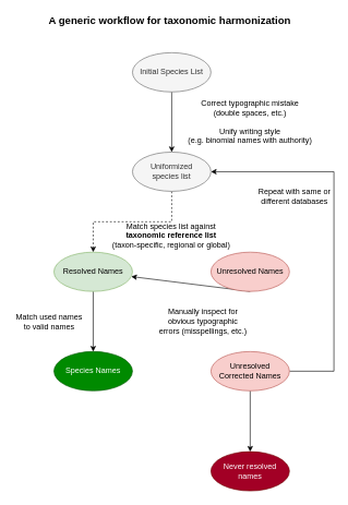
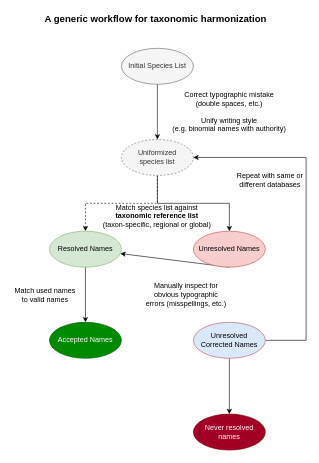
  <mxCell id="0" />
  <mxCell id="1" parent="0" />
  <mxCell id="2" value="A generic workflow for taxonomic harmonization&amp;nbsp;" style="text;html=1;strokeColor=none;fillColor=none;align=center;verticalAlign=middle;whiteSpace=wrap;rounded=0;fontSize=16;fontStyle=1" vertex="1" parent="1"><mxGeometry x="55" y="20" width="413" height="20" as="geometry" /></mxCell>
  <mxCell id="3" style="rounded=0;orthogonalLoop=1;jettySize=auto;html=1;exitX=0.5;exitY=1;exitDx=0;exitDy=0;entryX=0.5;entryY=0;entryDx=0;entryDy=0;fontSize=16;" edge="1" parent="1" source="4" target="7"><mxGeometry relative="1" as="geometry" /></mxCell>
  <mxCell id="4" value="&lt;font style=&quot;font-size: 12px&quot;&gt;Initial Species List&lt;/font&gt;" style="ellipse;whiteSpace=wrap;html=1;fontSize=12;fillColor=#f5f5f5;strokeColor=#666666;fontColor=#333333;flipV=1;" vertex="1" parent="1"><mxGeometry x="202" y="80" width="120" height="60" as="geometry" /></mxCell>
  <mxCell id="5" style="edgeStyle=orthogonalEdgeStyle;rounded=0;orthogonalLoop=1;jettySize=auto;html=1;exitX=0.5;exitY=1;exitDx=0;exitDy=0;entryX=0.5;entryY=0;entryDx=0;entryDy=0;fontSize=16;dashed=1;" edge="1" parent="1" source="7" target="9"><mxGeometry relative="1" as="geometry" /></mxCell>
- <mxCell id="7" value="&lt;p style=&quot;font-size: 12px&quot;&gt;&lt;font style=&quot;font-size: 12px&quot;&gt;&lt;font style=&quot;font-size: 12px&quot;&gt;Uniformized&lt;br&gt;species list&lt;/font&gt;&lt;/font&gt;&lt;/p&gt;" style="ellipse;whiteSpace=wrap;html=1;fontSize=12;fillColor=#f5f5f5;strokeColor=#666666;fontColor=#333333;flipV=1;" vertex="1" parent="1"><mxGeometry x="202" y="232" width="120" height="60" as="geometry" /></mxCell>
+ <mxCell id="6" style="edgeStyle=orthogonalEdgeStyle;rounded=0;orthogonalLoop=1;jettySize=auto;html=1;exitX=0.5;exitY=1;exitDx=0;exitDy=0;entryX=0.5;entryY=0;entryDx=0;entryDy=0;fontSize=16;" edge="1" parent="1" source="7" target="11"><mxGeometry relative="1" as="geometry" /></mxCell>
+ <mxCell id="7" value="&lt;p style=&quot;font-size: 12px&quot;&gt;&lt;font style=&quot;font-size: 12px&quot;&gt;&lt;font style=&quot;font-size: 12px&quot;&gt;Uniformized&lt;br&gt;species list&lt;/font&gt;&lt;/font&gt;&lt;/p&gt;" style="ellipse;whiteSpace=wrap;html=1;fontSize=12;fillColor=#f5f5f5;strokeColor=#666666;fontColor=#333333;flipV=1;dashed=1;" vertex="1" parent="1"><mxGeometry x="202" y="232" width="120" height="60" as="geometry" /></mxCell>
  <mxCell id="8" style="edgeStyle=orthogonalEdgeStyle;rounded=0;orthogonalLoop=1;jettySize=auto;html=1;exitX=0.5;exitY=1;exitDx=0;exitDy=0;entryX=0.5;entryY=0;entryDx=0;entryDy=0;fontSize=12;" edge="1" parent="1" source="9" target="20"><mxGeometry relative="1" as="geometry" /></mxCell>
  <mxCell id="9" value="&lt;font style=&quot;font-size: 12px;&quot;&gt;Resolved Names&lt;br style=&quot;font-size: 12px;&quot;&gt;&lt;/font&gt;" style="ellipse;whiteSpace=wrap;html=1;fontSize=12;fillColor=#d5e8d4;strokeColor=#82b366;" vertex="1" parent="1"><mxGeometry x="82" y="385" width="120" height="60" as="geometry" /></mxCell>
  <mxCell id="10" style="edgeStyle=none;rounded=0;orthogonalLoop=1;jettySize=auto;html=1;exitX=0.5;exitY=1;exitDx=0;exitDy=0;fontSize=16;" edge="1" parent="1" source="11" target="9"><mxGeometry relative="1" as="geometry" /></mxCell>
  <mxCell id="11" value="&lt;font style=&quot;font-size: 12px;&quot;&gt;Unresolved Names&lt;br style=&quot;font-size: 12px;&quot;&gt;&lt;/font&gt;" style="ellipse;whiteSpace=wrap;html=1;fontSize=12;fillColor=#f8cecc;strokeColor=#b85450;flipV=1;" vertex="1" parent="1"><mxGeometry x="322" y="385" width="120" height="60" as="geometry" /></mxCell>
  <mxCell id="12" style="edgeStyle=none;rounded=0;orthogonalLoop=1;jettySize=auto;html=1;exitX=0.5;exitY=1;exitDx=0;exitDy=0;entryX=0.5;entryY=0;entryDx=0;entryDy=0;fontSize=16;" edge="1" parent="1" source="14" target="15"><mxGeometry relative="1" as="geometry" /></mxCell>
  <mxCell id="13" style="edgeStyle=orthogonalEdgeStyle;rounded=0;orthogonalLoop=1;jettySize=auto;html=1;exitX=1;exitY=0.5;exitDx=0;exitDy=0;fontSize=16;entryX=1;entryY=0.5;entryDx=0;entryDy=0;" edge="1" parent="1" source="14" target="7"><mxGeometry relative="1" as="geometry"><mxPoint x="490" y="280" as="targetPoint" /><Array as="points"><mxPoint x="510" y="567" /><mxPoint x="510" y="262" /></Array></mxGeometry></mxCell>
- <mxCell id="14" value="&lt;font style=&quot;line-height: 100%; font-size: 12px;&quot;&gt;Unresolved&lt;br style=&quot;font-size: 12px;&quot;&gt;Corrected Names&lt;br style=&quot;font-size: 12px;&quot;&gt;&lt;/font&gt;" style="ellipse;whiteSpace=wrap;html=1;fontSize=12;flipV=1;fillColor=#f8cecc;strokeColor=#b85450;" vertex="1" parent="1"><mxGeometry x="322" y="537" width="120" height="60" as="geometry" /></mxCell>
+ <mxCell id="14" value="&lt;font style=&quot;line-height: 100%; font-size: 12px;&quot;&gt;Unresolved&lt;br style=&quot;font-size: 12px;&quot;&gt;Corrected Names&lt;br style=&quot;font-size: 12px;&quot;&gt;&lt;/font&gt;" style="ellipse;whiteSpace=wrap;html=1;fontSize=12;flipV=1;fillColor=#dae8fc;strokeColor=#b85450;" vertex="1" parent="1"><mxGeometry x="322" y="537" width="120" height="60" as="geometry" /></mxCell>
  <mxCell id="15" value="&lt;font style=&quot;line-height: 100%; font-size: 12px;&quot;&gt;Never resolved names&lt;br style=&quot;font-size: 12px;&quot;&gt;&lt;/font&gt;" style="ellipse;whiteSpace=wrap;html=1;fontSize=12;fillColor=#a20025;strokeColor=#6F0000;fontColor=#ffffff;flipV=1;" vertex="1" parent="1"><mxGeometry x="322" y="690" width="120" height="60" as="geometry" /></mxCell>
  <mxCell id="16" value="Correct typographic mistake&lt;br&gt;(double spaces, etc.)&lt;br&gt;&lt;br&gt;Unify writing style&lt;br&gt;(e.g. binomial names with authority)" style="text;html=1;strokeColor=none;fillColor=none;align=center;verticalAlign=middle;whiteSpace=wrap;rounded=0;fontSize=12;" vertex="1" parent="1"><mxGeometry x="274" y="151" width="216" height="70" as="geometry" /></mxCell>
  <mxCell id="17" value="Match species list against &lt;b&gt;taxonomic reference list&lt;/b&gt;&lt;br&gt;(taxon-specific, regional or global)" style="text;html=1;strokeColor=none;fillColor=none;align=center;verticalAlign=middle;whiteSpace=wrap;rounded=0;fontSize=12;" vertex="1" parent="1"><mxGeometry x="168" y="340" width="187" height="40" as="geometry" /></mxCell>
  <mxCell id="18" value="Manually inspect for obvious typographic errors (misspellings, etc.)" style="text;html=1;strokeColor=none;fillColor=none;align=center;verticalAlign=middle;whiteSpace=wrap;rounded=0;fontSize=12;flipV=1;" vertex="1" parent="1"><mxGeometry x="240" y="471" width="140" height="40" as="geometry" /></mxCell>
  <mxCell id="19" value="Repeat with same or different databases" style="text;html=1;strokeColor=none;fillColor=none;align=center;verticalAlign=middle;whiteSpace=wrap;rounded=0;fontSize=12;flipV=1;" vertex="1" parent="1"><mxGeometry x="390" y="270" width="120" height="60" as="geometry" /></mxCell>
- <mxCell id="20" value="&lt;font style=&quot;font-size: 12px&quot;&gt;Species Names&lt;br style=&quot;font-size: 12px&quot;&gt;&lt;/font&gt;" style="ellipse;whiteSpace=wrap;html=1;fontSize=12;fillColor=#008a00;strokeColor=#005700;fontColor=#ffffff;" vertex="1" parent="1"><mxGeometry x="82" y="537" width="120" height="60" as="geometry" /></mxCell>
+ <mxCell id="20" value="&lt;font style=&quot;font-size: 12px&quot;&gt;Accepted Names&lt;br style=&quot;font-size: 12px&quot;&gt;&lt;/font&gt;" style="ellipse;whiteSpace=wrap;html=1;fontSize=12;fillColor=#008a00;strokeColor=#005700;fontColor=#ffffff;" vertex="1" parent="1"><mxGeometry x="82" y="537" width="120" height="60" as="geometry" /></mxCell>
  <mxCell id="21" value="Match used names to valid names" style="text;html=1;strokeColor=none;fillColor=none;align=center;verticalAlign=middle;whiteSpace=wrap;rounded=0;fontSize=12;flipV=1;" vertex="1" parent="1"><mxGeometry x="20" y="471" width="110" height="40" as="geometry" /></mxCell>
